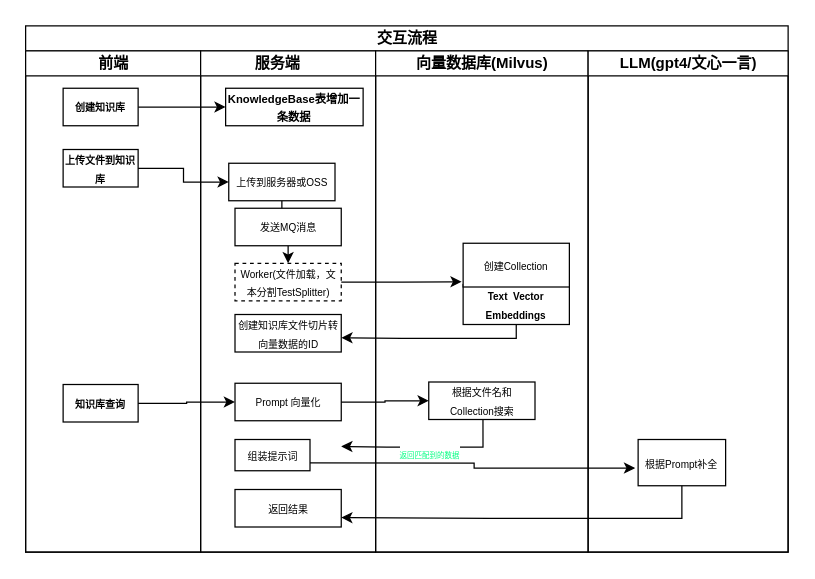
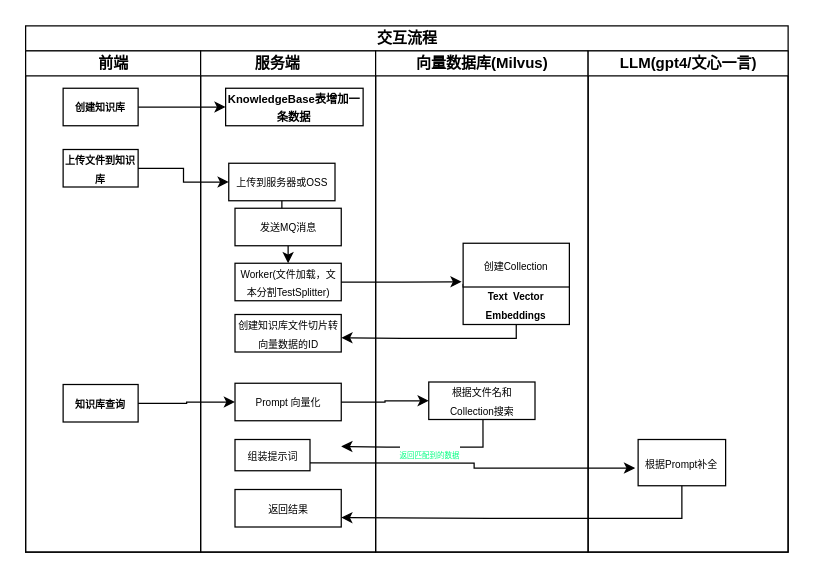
  <mxCell id="0" />
  <mxCell id="1" parent="0" />
  <mxCell id="2" value="交互流程" style="swimlane;childLayout=stackLayout;resizeParent=1;resizeParentMax=0;startSize=20;html=1;" parent="1" vertex="1"><mxGeometry x="20" y="20" width="610" height="421" as="geometry" /></mxCell>
  <mxCell id="3" value="前端" style="swimlane;startSize=20;html=1;" parent="2" vertex="1"><mxGeometry y="20" width="140" height="401" as="geometry" /></mxCell>
  <mxCell id="4" style="edgeStyle=orthogonalEdgeStyle;rounded=0;orthogonalLoop=1;jettySize=auto;html=1;" parent="3" source="5" edge="1"><mxGeometry relative="1" as="geometry"><mxPoint x="160" y="45" as="targetPoint" /></mxGeometry></mxCell>
  <mxCell id="5" value="&lt;font style=&quot;font-size: 8px;&quot;&gt;&lt;b&gt;创建知识库&lt;/b&gt;&lt;/font&gt;" style="rounded=0;whiteSpace=wrap;html=1;" parent="3" vertex="1"><mxGeometry x="30" y="30" width="60" height="30" as="geometry" /></mxCell>
  <mxCell id="6" value="&lt;font style=&quot;font-size: 8px;&quot;&gt;&lt;b&gt;上传文件到知识库&lt;/b&gt;&lt;/font&gt;" style="rounded=0;whiteSpace=wrap;html=1;" parent="3" vertex="1"><mxGeometry x="30" y="79" width="60" height="30" as="geometry" /></mxCell>
  <mxCell id="7" value="&lt;span style=&quot;font-size: 8px;&quot;&gt;&lt;b&gt;知识库查询&lt;/b&gt;&lt;/span&gt;" style="rounded=0;whiteSpace=wrap;html=1;" parent="3" vertex="1"><mxGeometry x="30" y="267" width="60" height="30" as="geometry" /></mxCell>
  <mxCell id="8" value="服务端&lt;span style=&quot;white-space: pre;&quot;&gt;&#09;&lt;/span&gt;" style="swimlane;startSize=20;html=1;" parent="2" vertex="1"><mxGeometry x="140" y="20" width="140" height="401" as="geometry" /></mxCell>
  <mxCell id="9" value="&lt;font style=&quot;font-size: 9px;&quot;&gt;&lt;b&gt;KnowledgeBase表增加一条数据&lt;/b&gt;&lt;/font&gt;" style="rounded=0;whiteSpace=wrap;html=1;" parent="8" vertex="1"><mxGeometry x="20" y="30" width="110" height="30" as="geometry" /></mxCell>
  <mxCell id="10" style="edgeStyle=orthogonalEdgeStyle;rounded=0;orthogonalLoop=1;jettySize=auto;html=1;entryX=0.5;entryY=0;entryDx=0;entryDy=0;" parent="8" source="11" target="13" edge="1"><mxGeometry relative="1" as="geometry" /></mxCell>
  <mxCell id="11" value="&lt;font style=&quot;font-size: 8px;&quot;&gt;上传到服务器或OSS&lt;/font&gt;" style="rounded=0;whiteSpace=wrap;html=1;" parent="8" vertex="1"><mxGeometry x="22.5" y="90" width="85" height="30" as="geometry" /></mxCell>
  <mxCell id="12" style="edgeStyle=orthogonalEdgeStyle;rounded=0;orthogonalLoop=1;jettySize=auto;html=1;exitX=0.5;exitY=1;exitDx=0;exitDy=0;entryX=0.5;entryY=0;entryDx=0;entryDy=0;" parent="8" source="13" target="14" edge="1"><mxGeometry relative="1" as="geometry" /></mxCell>
  <mxCell id="13" value="&lt;font style=&quot;font-size: 8px;&quot;&gt;发送MQ消息&lt;/font&gt;" style="rounded=0;whiteSpace=wrap;html=1;" parent="8" vertex="1"><mxGeometry x="27.5" y="126" width="85" height="30" as="geometry" /></mxCell>
- <mxCell id="14" value="&lt;span style=&quot;font-size: 8px;&quot;&gt;Worker(文件加载，文本分割TestSplitter)&lt;/span&gt;" style="rounded=0;whiteSpace=wrap;html=1;dashed=1;" parent="8" vertex="1"><mxGeometry x="27.5" y="170" width="85" height="30" as="geometry" /></mxCell>
+ <mxCell id="14" value="&lt;span style=&quot;font-size: 8px;&quot;&gt;Worker(文件加载，文本分割TestSplitter)&lt;/span&gt;" style="rounded=0;whiteSpace=wrap;html=1;" parent="8" vertex="1"><mxGeometry x="27.5" y="170" width="85" height="30" as="geometry" /></mxCell>
  <mxCell id="15" value="&lt;span style=&quot;font-size: 8px;&quot;&gt;创建知识库文件切片转向量数据的ID&lt;/span&gt;" style="rounded=0;whiteSpace=wrap;html=1;" parent="8" vertex="1"><mxGeometry x="27.5" y="211" width="85" height="30" as="geometry" /></mxCell>
  <mxCell id="16" value="&lt;span style=&quot;font-size: 8px;&quot;&gt;Prompt 向量化&lt;/span&gt;" style="rounded=0;whiteSpace=wrap;html=1;" parent="8" vertex="1"><mxGeometry x="27.5" y="266" width="85" height="30" as="geometry" /></mxCell>
  <mxCell id="17" value="&lt;span style=&quot;font-size: 8px;&quot;&gt;组装提示词&lt;/span&gt;" style="rounded=0;whiteSpace=wrap;html=1;" parent="8" vertex="1"><mxGeometry x="27.5" y="311" width="60" height="25" as="geometry" /></mxCell>
  <mxCell id="18" style="edgeStyle=orthogonalEdgeStyle;rounded=0;orthogonalLoop=1;jettySize=auto;html=1;entryX=0.99;entryY=0.651;entryDx=0;entryDy=0;entryPerimeter=0;" parent="8" edge="1"><mxGeometry relative="1" as="geometry"><mxPoint x="225.85" y="281" as="sourcePoint" /><mxPoint x="112.5" y="316.53" as="targetPoint" /><Array as="points"><mxPoint x="225.85" y="317" /><mxPoint x="148.85" y="317" /></Array></mxGeometry></mxCell>
  <mxCell id="19" value="&lt;font color=&quot;#00ff80&quot; style=&quot;font-size: 6px;&quot;&gt;返回匹配到的数据&lt;/font&gt;" style="edgeLabel;html=1;align=center;verticalAlign=middle;resizable=0;points=[];" parent="18" vertex="1" connectable="0"><mxGeometry x="0.03" relative="1" as="geometry"><mxPoint x="-2" y="4" as="offset" /></mxGeometry></mxCell>
  <mxCell id="20" value="&lt;span style=&quot;font-size: 8px;&quot;&gt;返回结果&lt;/span&gt;" style="rounded=0;whiteSpace=wrap;html=1;" parent="8" vertex="1"><mxGeometry x="27.5" y="351" width="85" height="30" as="geometry" /></mxCell>
  <mxCell id="21" value="向量数据库(Milvus)" style="swimlane;startSize=20;html=1;" parent="2" vertex="1"><mxGeometry x="280" y="20" width="170" height="401" as="geometry" /></mxCell>
  <mxCell id="22" value="&lt;span style=&quot;font-size: 8px;&quot;&gt;&lt;b&gt;Text&amp;nbsp; Vector Embeddings&lt;/b&gt;&lt;/span&gt;" style="rounded=0;whiteSpace=wrap;html=1;" parent="21" vertex="1"><mxGeometry x="70" y="187" width="85" height="32" as="geometry" /></mxCell>
  <mxCell id="23" value="&lt;font style=&quot;font-size: 8px;&quot;&gt;创建Collection&lt;/font&gt;" style="rounded=0;whiteSpace=wrap;html=1;" parent="21" vertex="1"><mxGeometry x="70" y="154" width="85" height="35" as="geometry" /></mxCell>
  <mxCell id="24" value="&lt;span style=&quot;font-size: 8px;&quot;&gt;根据文件名和Collection搜索&lt;/span&gt;" style="rounded=0;whiteSpace=wrap;html=1;" parent="21" vertex="1"><mxGeometry x="42.5" y="265" width="85" height="30" as="geometry" /></mxCell>
  <mxCell id="25" value="LLM(gpt4/文心一言)" style="swimlane;startSize=20;html=1;" parent="2" vertex="1"><mxGeometry x="450" y="20" width="160" height="401" as="geometry" /></mxCell>
  <mxCell id="26" value="&lt;font style=&quot;font-size: 8px;&quot;&gt;根据Prompt补全&lt;/font&gt;" style="rounded=0;whiteSpace=wrap;html=1;" parent="25" vertex="1"><mxGeometry x="40" y="311" width="70" height="37" as="geometry" /></mxCell>
  <mxCell id="27" style="edgeStyle=orthogonalEdgeStyle;rounded=0;orthogonalLoop=1;jettySize=auto;html=1;entryX=1.001;entryY=0.619;entryDx=0;entryDy=0;entryPerimeter=0;" parent="2" source="22" target="15" edge="1"><mxGeometry relative="1" as="geometry"><Array as="points"><mxPoint x="393" y="250" /><mxPoint x="301" y="250" /></Array></mxGeometry></mxCell>
  <mxCell id="28" style="edgeStyle=orthogonalEdgeStyle;rounded=0;orthogonalLoop=1;jettySize=auto;html=1;exitX=1;exitY=0.5;exitDx=0;exitDy=0;entryX=-0.014;entryY=0.88;entryDx=0;entryDy=0;entryPerimeter=0;" parent="2" source="14" target="23" edge="1"><mxGeometry relative="1" as="geometry" /></mxCell>
  <mxCell id="29" style="edgeStyle=orthogonalEdgeStyle;rounded=0;orthogonalLoop=1;jettySize=auto;html=1;entryX=0;entryY=0.5;entryDx=0;entryDy=0;" parent="2" source="7" target="16" edge="1"><mxGeometry relative="1" as="geometry"><mxPoint x="160" y="286" as="targetPoint" /></mxGeometry></mxCell>
  <mxCell id="30" style="edgeStyle=orthogonalEdgeStyle;rounded=0;orthogonalLoop=1;jettySize=auto;html=1;entryX=0;entryY=0.5;entryDx=0;entryDy=0;" parent="2" source="16" target="24" edge="1"><mxGeometry relative="1" as="geometry" /></mxCell>
  <mxCell id="31" style="edgeStyle=orthogonalEdgeStyle;rounded=0;orthogonalLoop=1;jettySize=auto;html=1;entryX=0;entryY=0.5;entryDx=0;entryDy=0;" parent="2" source="6" target="11" edge="1"><mxGeometry relative="1" as="geometry" /></mxCell>
  <mxCell id="32" style="edgeStyle=orthogonalEdgeStyle;rounded=0;orthogonalLoop=1;jettySize=auto;html=1;exitX=1;exitY=0.75;exitDx=0;exitDy=0;entryX=-0.034;entryY=0.618;entryDx=0;entryDy=0;entryPerimeter=0;" parent="2" source="17" target="26" edge="1"><mxGeometry relative="1" as="geometry" /></mxCell>
  <mxCell id="33" style="edgeStyle=orthogonalEdgeStyle;rounded=0;orthogonalLoop=1;jettySize=auto;html=1;entryX=1;entryY=0.75;entryDx=0;entryDy=0;" parent="2" source="26" target="20" edge="1"><mxGeometry relative="1" as="geometry"><Array as="points"><mxPoint x="525" y="394" /><mxPoint x="371" y="394" /></Array></mxGeometry></mxCell>
